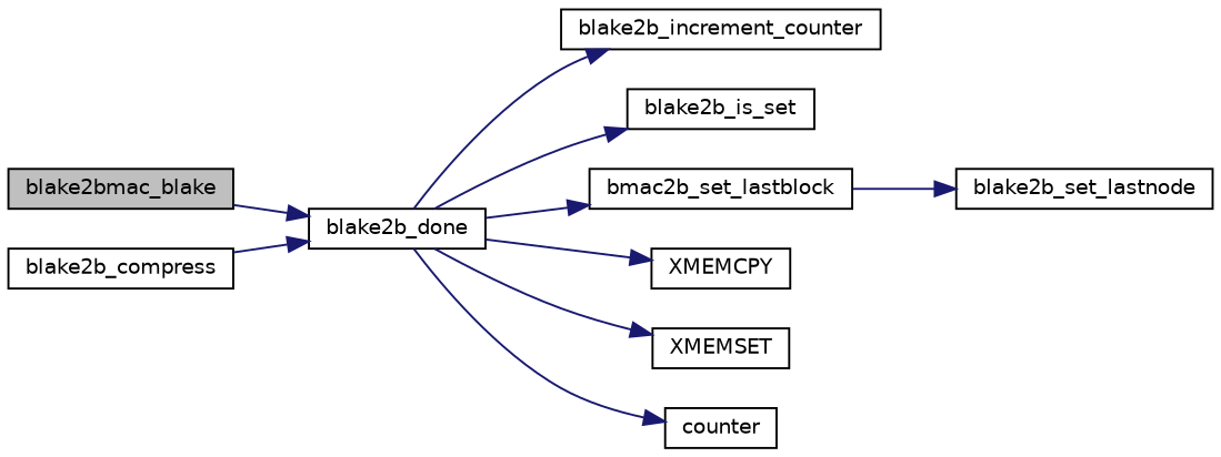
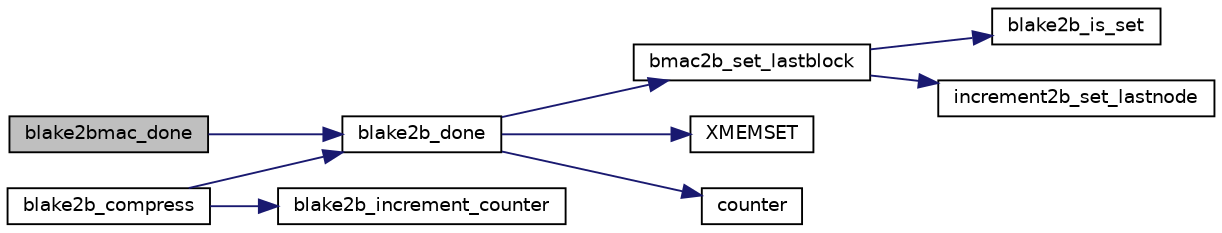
  digraph {
    rankdir=LR
    node [color=black fillcolor=white fontname=Helvetica fontsize=10 shape=record style=filled]
    edge [color=midnightblue fontname=Helvetica fontsize=10 labelfontname=Helvetica labelfontsize=10 style=solid]
-   n1 [fillcolor=grey75 fontcolor=black height=0.2 label=blake2bmac_blake width=0.4]
+   n1 [fillcolor=grey75 fontcolor=black height=0.2 label=blake2bmac_done width=0.4]
    n2 [height=0.2 label=blake2b_done width=0.4]
    n3 [height=0.2 label=blake2b_increment_counter width=0.4]
    n4 [height=0.2 label=blake2b_is_set width=0.4]
    n5 [height=0.2 label=bmac2b_set_lastblock width=0.4]
-   n6 [height=0.2 label=XMEMCPY width=0.4]
    n7 [height=0.2 label=XMEMSET width=0.4]
    n8 [height=0.2 label=counter width=0.4]
    n9 [height=0.2 label=blake2b_compress width=0.4]
-   n10 [height=0.2 label=blake2b_set_lastnode width=0.4]
+   n10 [height=0.2 label=increment2b_set_lastnode width=0.4]
    n1 -> n2
-   n2 -> n3
-   n2 -> n4
+   n9 -> n3
+   n5 -> n4
    n2 -> n5
-   n2 -> n6
    n2 -> n7
    n2 -> n8
    n5 -> n10
    n9 -> n2
  }
